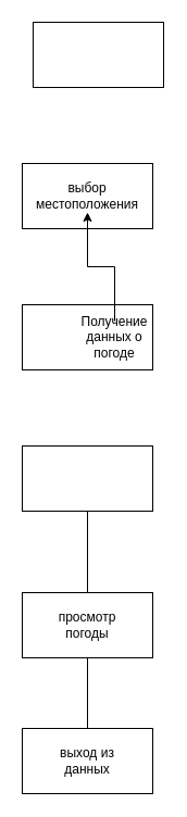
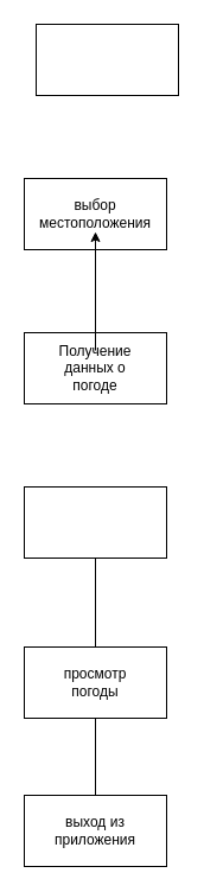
  <mxCell id="0" />
  <mxCell id="1" parent="0" />
  <mxCell id="2" value="" style="rounded=0;whiteSpace=wrap;html=1;" vertex="1" parent="1"><mxGeometry x="30" width="120" height="60" as="geometry" y="20" /></mxCell>
  <mxCell id="3" value="" style="rounded=0;whiteSpace=wrap;html=1;" vertex="1" parent="1"><mxGeometry x="20" y="150" width="120" height="60" as="geometry" /></mxCell>
  <mxCell id="4" value="выбор местоположения" style="text;html=1;align=center;verticalAlign=middle;whiteSpace=wrap;rounded=0;" vertex="1" parent="1"><mxGeometry x="50" y="165" width="60" height="30" as="geometry" /></mxCell>
  <mxCell id="5" value="" style="rounded=0;whiteSpace=wrap;html=1;" vertex="1" parent="1"><mxGeometry x="20" y="280" width="120" height="60" as="geometry" /></mxCell>
  <mxCell id="6" value="" style="edgeStyle=orthogonalEdgeStyle;rounded=0;orthogonalLoop=1;jettySize=auto;html=1;" edge="1" parent="1" source="7" target="4"><mxGeometry relative="1" as="geometry" /></mxCell>
- <mxCell id="7" value="Получение данных о погоде" style="text;html=1;align=center;verticalAlign=middle;whiteSpace=wrap;rounded=0;" vertex="1" parent="1"><mxGeometry x="75" y="295" width="60" height="30" as="geometry" /></mxCell>
+ <mxCell id="7" value="Получение данных о погоде" style="text;html=1;align=center;verticalAlign=middle;whiteSpace=wrap;rounded=0;" vertex="1" parent="1"><mxGeometry x="50" y="295" width="60" height="30" as="geometry" /></mxCell>
  <mxCell id="8" value="" style="edgeStyle=orthogonalEdgeStyle;rounded=0;orthogonalLoop=1;jettySize=auto;html=1;" edge="1" parent="1" source="9" target="12"><mxGeometry relative="1" as="geometry" /></mxCell>
  <mxCell id="9" value="" style="rounded=0;whiteSpace=wrap;html=1;" vertex="1" parent="1"><mxGeometry x="20" y="410" width="120" height="60" as="geometry" /></mxCell>
  <mxCell id="10" value="" style="edgeStyle=orthogonalEdgeStyle;rounded=0;orthogonalLoop=1;jettySize=auto;html=1;" edge="1" parent="1" source="11" target="14"><mxGeometry relative="1" as="geometry" /></mxCell>
  <mxCell id="11" value="" style="rounded=0;whiteSpace=wrap;html=1;" vertex="1" parent="1"><mxGeometry x="20" y="545" width="120" height="60" as="geometry" /></mxCell>
  <mxCell id="12" value="просмотр погоды" style="text;html=1;align=center;verticalAlign=middle;whiteSpace=wrap;rounded=0;" vertex="1" parent="1"><mxGeometry x="50" y="560" width="60" height="30" as="geometry" /></mxCell>
  <mxCell id="13" value="" style="rounded=0;whiteSpace=wrap;html=1;" vertex="1" parent="1"><mxGeometry x="20" y="670" width="120" height="60" as="geometry" /></mxCell>
- <mxCell id="14" value="выход из данных" style="text;html=1;align=center;verticalAlign=middle;whiteSpace=wrap;rounded=0;" vertex="1" parent="1"><mxGeometry x="50" y="685" width="60" height="30" as="geometry" /></mxCell>
+ <mxCell id="14" value="выход из приложения" style="text;html=1;align=center;verticalAlign=middle;whiteSpace=wrap;rounded=0;" vertex="1" parent="1"><mxGeometry x="50" y="685" width="60" height="30" as="geometry" /></mxCell>
